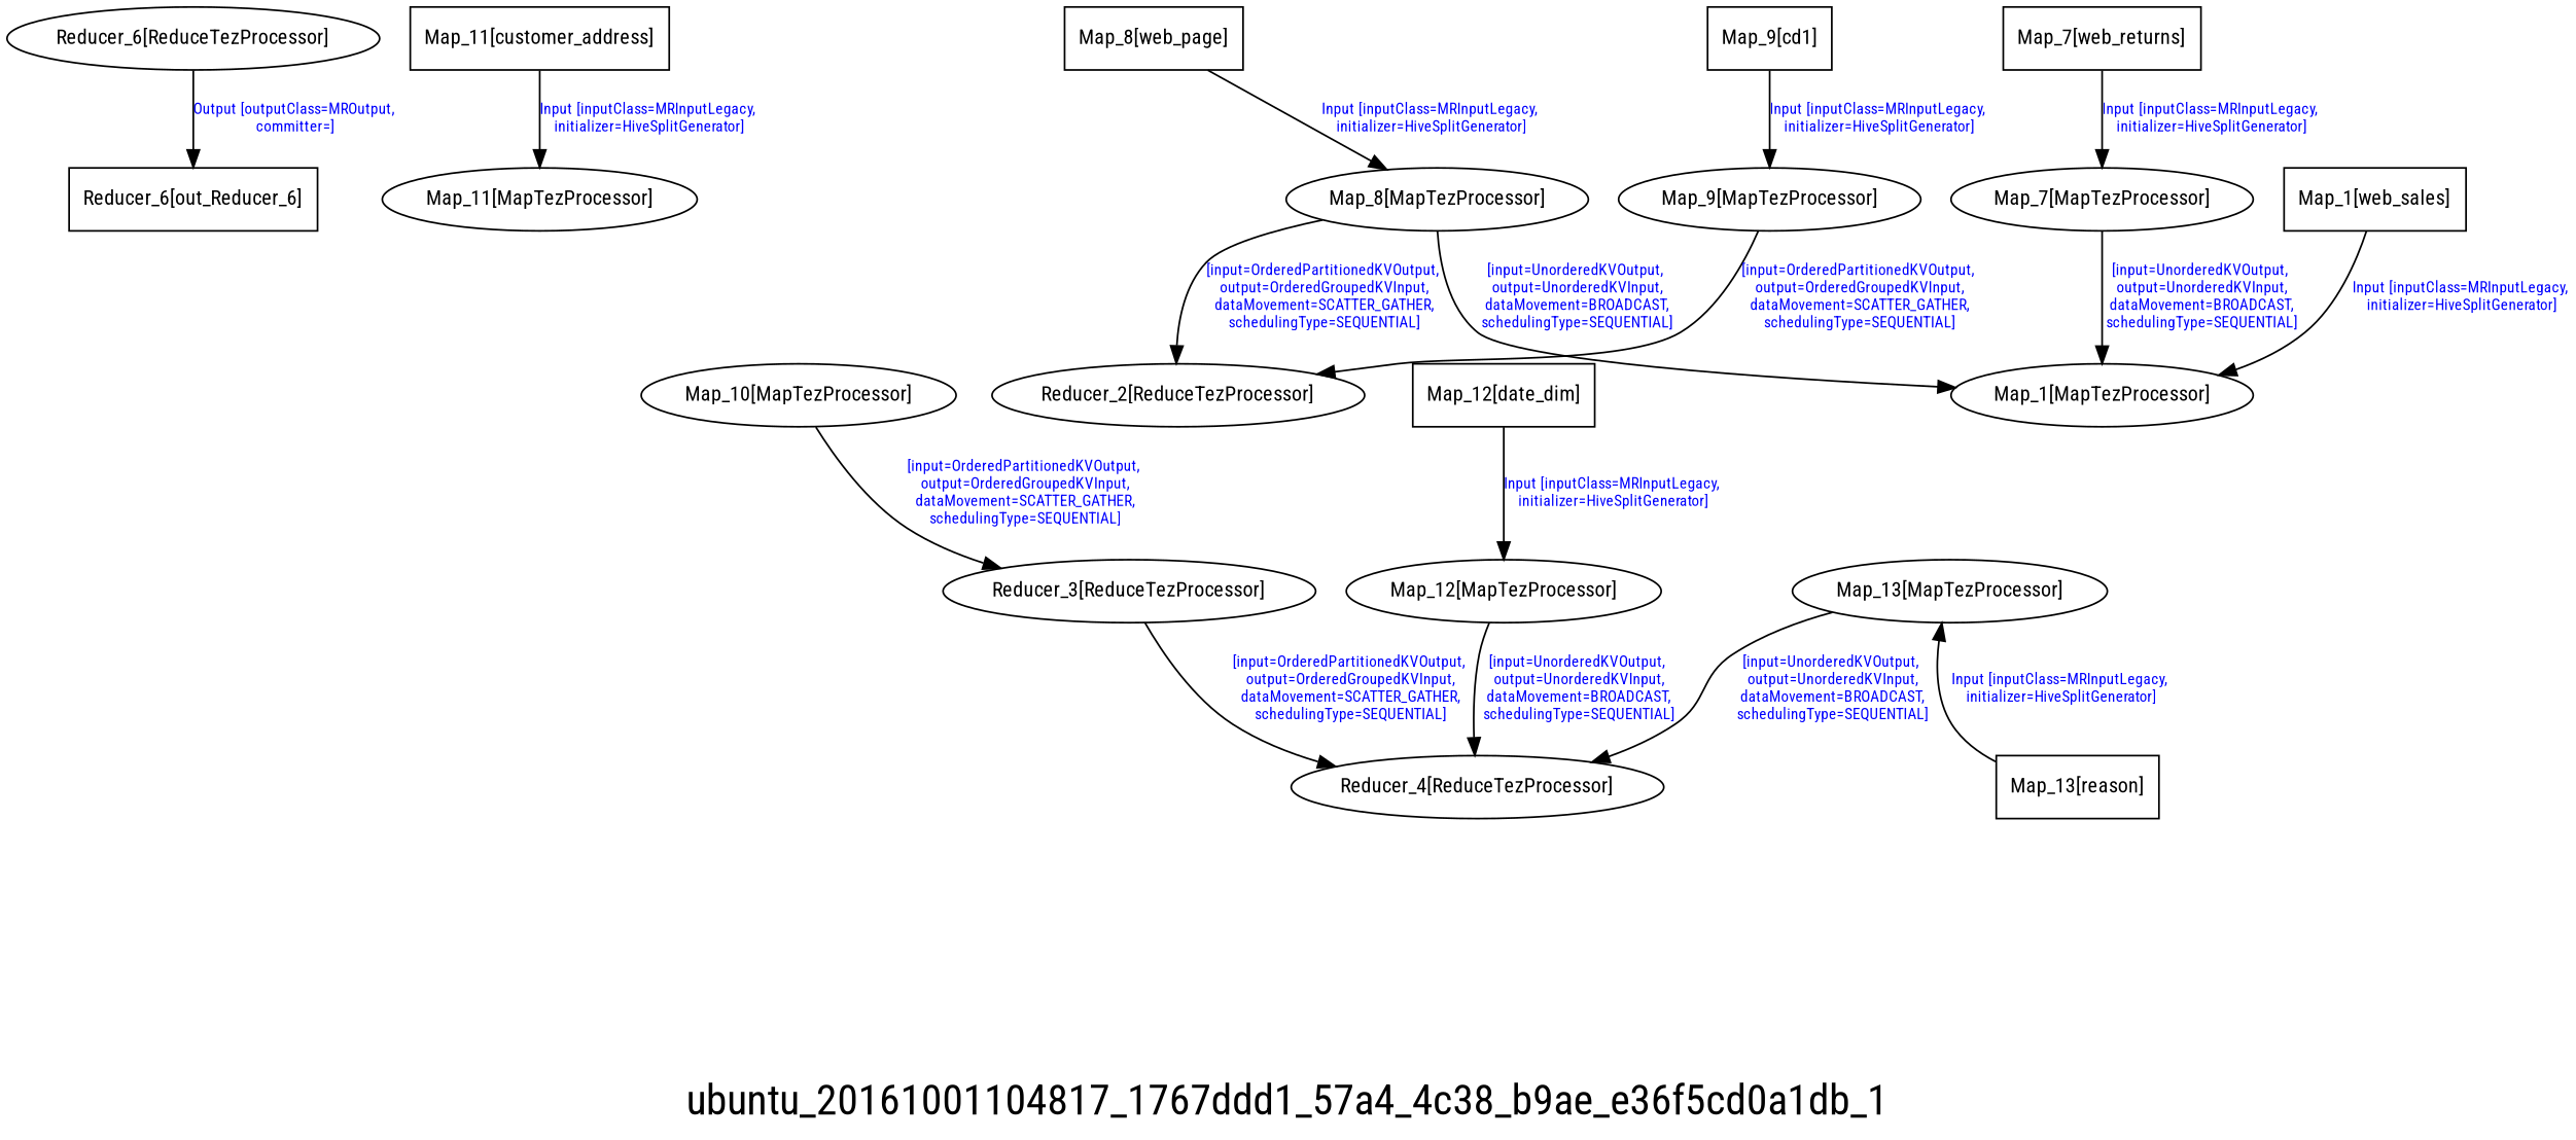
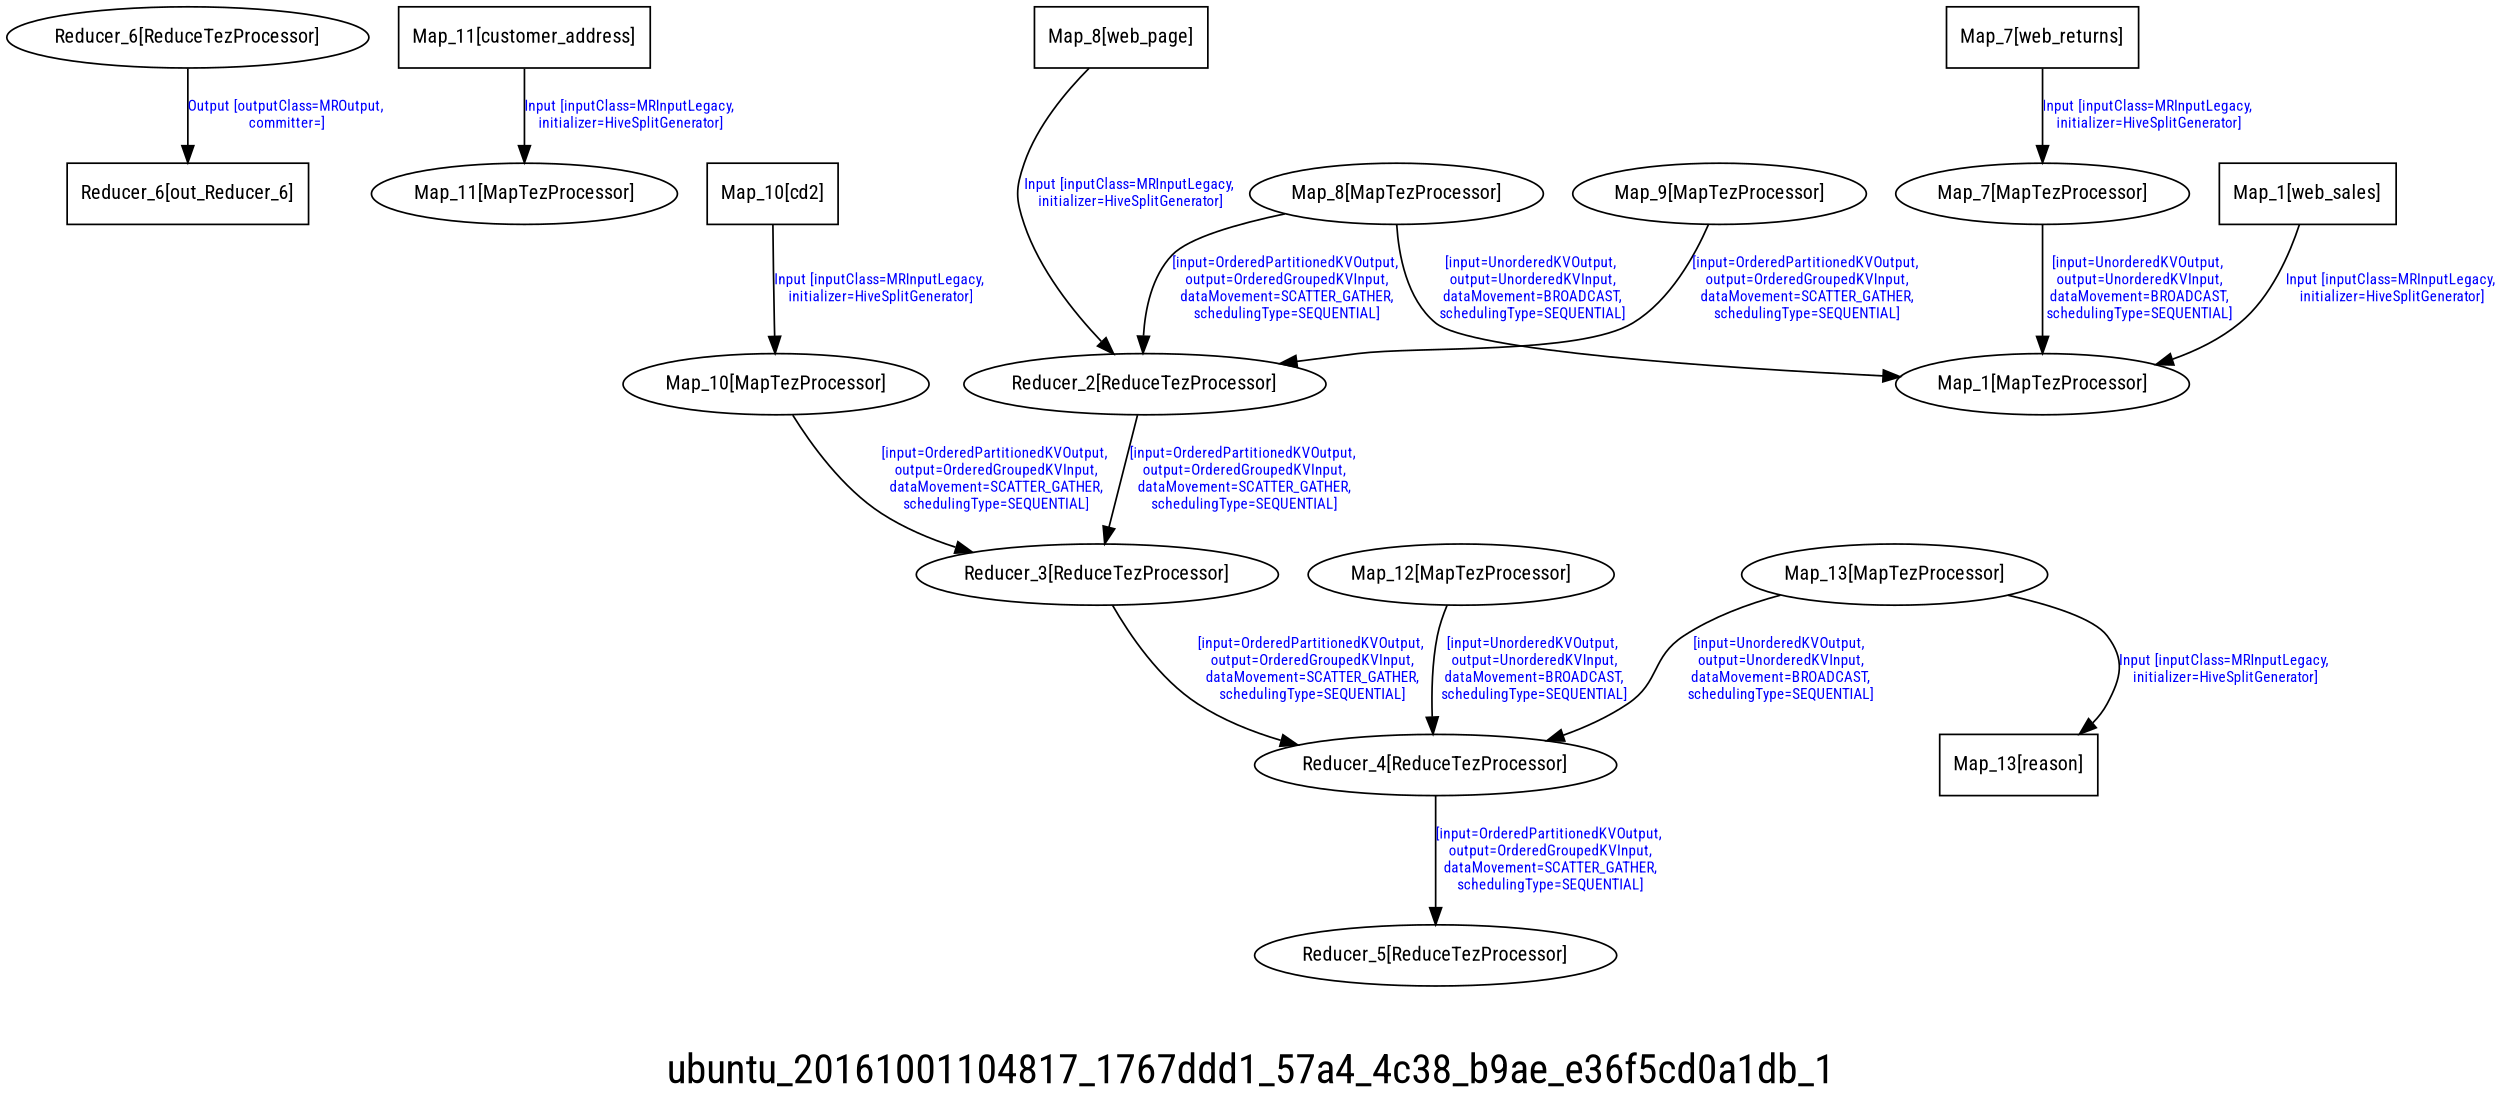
  digraph {
    fontname="Roboto Condensed"
    fontsize=24
    label=ubuntu_20161001104817_1767ddd1_57a4_4c38_b9ae_e36f5cd0a1db_1
    node [fontname="Roboto Condensed" fontsize=12]
    edge [fontcolor=blue fontname="Roboto Condensed" fontsize=9]
    n1 [label="Reducer_6[out_Reducer_6]" shape=box]
    n2 [label="Map_11[MapTezProcessor]"]
    n3 [label="Reducer_4[ReduceTezProcessor]"]
+   n4 [label="Reducer_5[ReduceTezProcessor]"]
    n5 [label="Map_13[MapTezProcessor]"]
    n6 [label="Map_13[reason]" shape=box]
+   n7 [label="Map_10[cd2]" shape=box]
    n8 [label="Map_10[MapTezProcessor]"]
    n9 [label="Reducer_3[ReduceTezProcessor]"]
    n10 [label="Map_7[web_returns]" shape=box]
    n11 [label="Map_7[MapTezProcessor]"]
    n12 [label="Map_1[MapTezProcessor]"]
    n13 [label="Reducer_6[ReduceTezProcessor]"]
    n14 [label="Reducer_2[ReduceTezProcessor]"]
    n15 [label="Map_1[web_sales]" shape=box]
    n16 [label="Map_9[MapTezProcessor]"]
    n17 [label="Map_12[MapTezProcessor]"]
    n18 [label="Map_11[customer_address]" shape=box]
-   n19 [label="Map_12[date_dim]" shape=box]
-   n20 [label="Map_9[cd1]" shape=box]
    n21 [label="Map_8[MapTezProcessor]"]
    n22 [label="Map_8[web_page]" shape=box]
+   n3 -> n4 [label="[input=OrderedPartitionedKVOutput,\n output=OrderedGroupedKVInput,\n dataMovement=SCATTER_GATHER,\n schedulingType=SEQUENTIAL]"]
    n5 -> n3 [label="[input=UnorderedKVOutput,\n output=UnorderedKVInput,\n dataMovement=BROADCAST,\n schedulingType=SEQUENTIAL]"]
-   n6 -> n5 [label="Input [inputClass=MRInputLegacy,\n initializer=HiveSplitGenerator]"]
+   n5 -> n6 [label="Input [inputClass=MRInputLegacy,\n initializer=HiveSplitGenerator]"]
+   n7 -> n8 [label="Input [inputClass=MRInputLegacy,\n initializer=HiveSplitGenerator]"]
    n8 -> n9 [label="[input=OrderedPartitionedKVOutput,\n output=OrderedGroupedKVInput,\n dataMovement=SCATTER_GATHER,\n schedulingType=SEQUENTIAL]"]
    n9 -> n3 [label="[input=OrderedPartitionedKVOutput,\n output=OrderedGroupedKVInput,\n dataMovement=SCATTER_GATHER,\n schedulingType=SEQUENTIAL]"]
    n10 -> n11 [label="Input [inputClass=MRInputLegacy,\n initializer=HiveSplitGenerator]"]
    n11 -> n12 [label="[input=UnorderedKVOutput,\n output=UnorderedKVInput,\n dataMovement=BROADCAST,\n schedulingType=SEQUENTIAL]"]
    n13 -> n1 [label="Output [outputClass=MROutput,\n committer=]"]
+   n14 -> n9 [label="[input=OrderedPartitionedKVOutput,\n output=OrderedGroupedKVInput,\n dataMovement=SCATTER_GATHER,\n schedulingType=SEQUENTIAL]"]
    n15 -> n12 [label="Input [inputClass=MRInputLegacy,\n initializer=HiveSplitGenerator]"]
    n16 -> n14 [label="[input=OrderedPartitionedKVOutput,\n output=OrderedGroupedKVInput,\n dataMovement=SCATTER_GATHER,\n schedulingType=SEQUENTIAL]"]
    n17 -> n3 [label="[input=UnorderedKVOutput,\n output=UnorderedKVInput,\n dataMovement=BROADCAST,\n schedulingType=SEQUENTIAL]"]
    n18 -> n2 [label="Input [inputClass=MRInputLegacy,\n initializer=HiveSplitGenerator]"]
-   n19 -> n17 [label="Input [inputClass=MRInputLegacy,\n initializer=HiveSplitGenerator]"]
-   n20 -> n16 [label="Input [inputClass=MRInputLegacy,\n initializer=HiveSplitGenerator]"]
    n21 -> n12 [label="[input=UnorderedKVOutput,\n output=UnorderedKVInput,\n dataMovement=BROADCAST,\n schedulingType=SEQUENTIAL]"]
    n21 -> n14 [label="[input=OrderedPartitionedKVOutput,\n output=OrderedGroupedKVInput,\n dataMovement=SCATTER_GATHER,\n schedulingType=SEQUENTIAL]"]
-   n22 -> n21 [label="Input [inputClass=MRInputLegacy,\n initializer=HiveSplitGenerator]"]
+   n22 -> n14 [label="Input [inputClass=MRInputLegacy,\n initializer=HiveSplitGenerator]"]
  }
